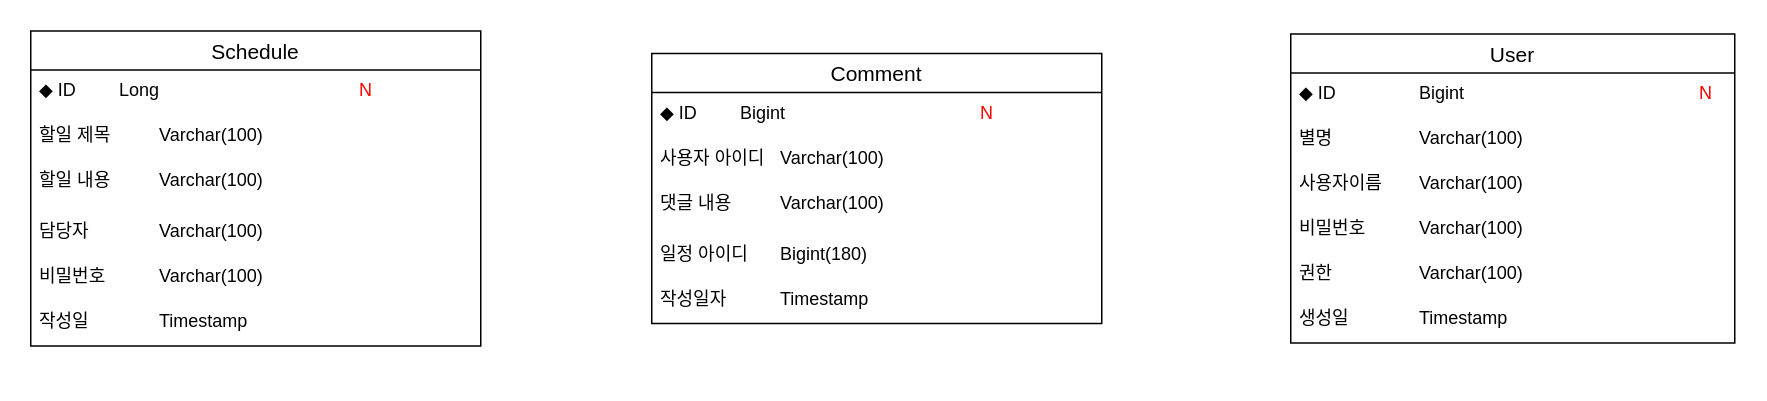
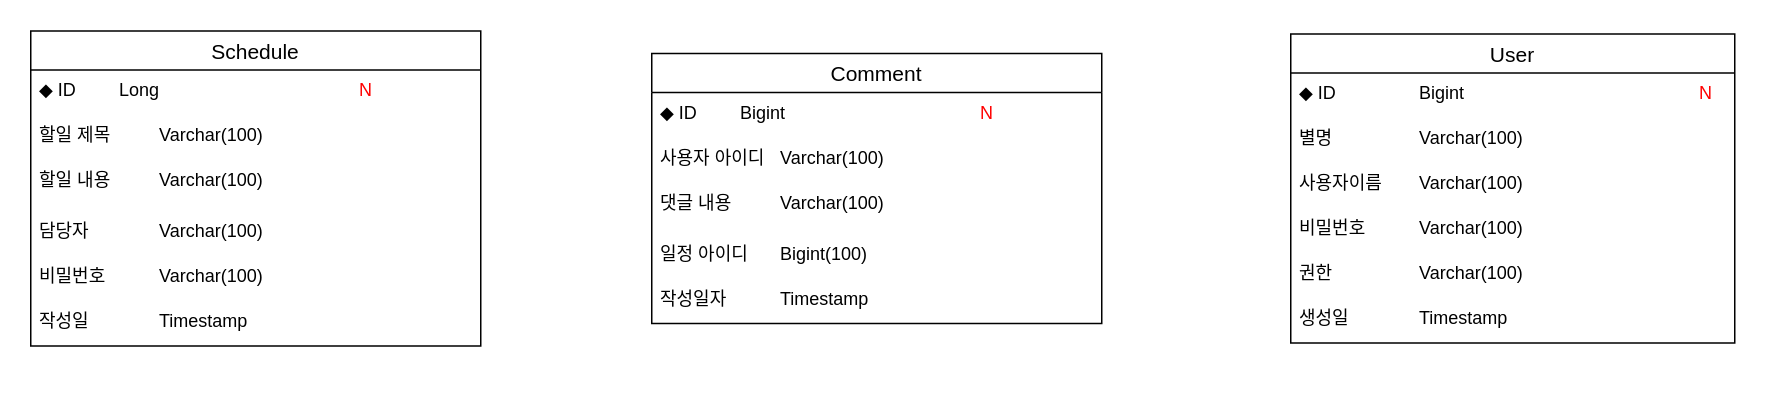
  <mxCell id="0" />
  <mxCell id="1" parent="0" />
  <mxCell id="2" value="" style="group" vertex="1" connectable="0" parent="1"><mxGeometry x="20" y="20" width="300" height="210" as="geometry" /></mxCell>
  <mxCell id="3" value="Schedule" style="swimlane;fontStyle=0;childLayout=stackLayout;horizontal=1;startSize=26;horizontalStack=0;resizeParent=1;resizeParentMax=0;resizeLast=0;collapsible=1;marginBottom=0;align=center;fontSize=14;" parent="2" vertex="1"><mxGeometry width="300" height="210" as="geometry"><mxRectangle x="330" y="420" width="100" height="30" as="alternateBounds" /></mxGeometry></mxCell>
  <mxCell id="4" value="◆ ID&lt;span style=&quot;white-space: pre;&quot;&gt;&#09;&lt;/span&gt;&lt;span style=&quot;white-space: pre;&quot;&gt;&#09;&lt;/span&gt;Long&lt;span style=&quot;white-space: pre;&quot;&gt;&#09;&lt;/span&gt;&lt;span style=&quot;white-space: pre;&quot;&gt;&#09;&lt;/span&gt;&lt;span style=&quot;white-space: pre;&quot;&gt;&#09;&lt;/span&gt;&lt;span style=&quot;white-space: pre;&quot;&gt;&#09;&lt;/span&gt;&lt;span style=&quot;white-space: pre;&quot;&gt;&#09;&lt;/span&gt;&lt;font color=&quot;#ff0000&quot;&gt;N&lt;/font&gt;" style="text;strokeColor=none;fillColor=none;spacingLeft=4;spacingRight=4;overflow=hidden;rotatable=0;points=[[0,0.5],[1,0.5]];portConstraint=eastwest;fontSize=12;whiteSpace=wrap;html=1;" parent="3" vertex="1"><mxGeometry y="26" width="300" height="30" as="geometry" /></mxCell>
  <mxCell id="5" value="할일 제목&lt;span style=&quot;white-space: pre;&quot;&gt;&#09;&lt;/span&gt;&lt;span style=&quot;white-space: pre;&quot;&gt;&#09;&lt;/span&gt;Varchar(100)" style="text;strokeColor=none;fillColor=none;spacingLeft=4;spacingRight=4;overflow=hidden;rotatable=0;points=[[0,0.5],[1,0.5]];portConstraint=eastwest;fontSize=12;whiteSpace=wrap;html=1;" parent="3" vertex="1"><mxGeometry y="56" width="300" height="30" as="geometry" /></mxCell>
  <mxCell id="6" value="할일 내용&lt;span style=&quot;white-space: pre;&quot;&gt;&#09;&lt;/span&gt;&lt;span style=&quot;white-space: pre;&quot;&gt;&#09;&lt;/span&gt;Varchar(100)" style="text;strokeColor=none;fillColor=none;spacingLeft=4;spacingRight=4;overflow=hidden;rotatable=0;points=[[0,0.5],[1,0.5]];portConstraint=eastwest;fontSize=12;whiteSpace=wrap;html=1;" parent="3" vertex="1"><mxGeometry y="86" width="300" height="34" as="geometry" /></mxCell>
  <mxCell id="7" value="담당자&lt;span style=&quot;white-space: pre;&quot;&gt;&#09;&lt;/span&gt;&lt;span style=&quot;white-space: pre;&quot;&gt;&#09;&lt;/span&gt;Varchar(100)" style="text;strokeColor=none;fillColor=none;spacingLeft=4;spacingRight=4;overflow=hidden;rotatable=0;points=[[0,0.5],[1,0.5]];portConstraint=eastwest;fontSize=12;whiteSpace=wrap;html=1;" parent="3" vertex="1"><mxGeometry y="120" width="300" height="30" as="geometry" /></mxCell>
  <mxCell id="8" value="비밀번호&amp;nbsp;&lt;span style=&quot;white-space: pre;&quot;&gt;&#09;&lt;/span&gt;&lt;span style=&quot;white-space: pre;&quot;&gt;&#09;&lt;/span&gt;Varchar(100)" style="text;strokeColor=none;fillColor=none;spacingLeft=4;spacingRight=4;overflow=hidden;rotatable=0;points=[[0,0.5],[1,0.5]];portConstraint=eastwest;fontSize=12;whiteSpace=wrap;html=1;" parent="3" vertex="1"><mxGeometry y="150" width="300" height="30" as="geometry" /></mxCell>
  <mxCell id="9" value="작성일&amp;nbsp;&lt;span style=&quot;white-space: pre;&quot;&gt;&#09;&lt;/span&gt;&lt;span style=&quot;white-space: pre;&quot;&gt;&#09;&lt;/span&gt;Timestamp" style="text;strokeColor=none;fillColor=none;spacingLeft=4;spacingRight=4;overflow=hidden;rotatable=0;points=[[0,0.5],[1,0.5]];portConstraint=eastwest;fontSize=12;whiteSpace=wrap;html=1;" parent="3" vertex="1"><mxGeometry y="180" width="300" height="30" as="geometry" /></mxCell>
  <mxCell id="10" value="" style="group" vertex="1" connectable="0" parent="1"><mxGeometry x="434" y="35" width="300" height="210" as="geometry" /></mxCell>
  <mxCell id="11" value="Comment" style="swimlane;fontStyle=0;childLayout=stackLayout;horizontal=1;startSize=26;horizontalStack=0;resizeParent=1;resizeParentMax=0;resizeLast=0;collapsible=1;marginBottom=0;align=center;fontSize=14;" vertex="1" parent="10"><mxGeometry width="300" height="180" as="geometry"><mxRectangle x="330" y="420" width="100" height="30" as="alternateBounds" /></mxGeometry></mxCell>
  <mxCell id="12" value="◆ ID&lt;span style=&quot;white-space: pre;&quot;&gt;&#09;&lt;/span&gt;&lt;span style=&quot;white-space: pre;&quot;&gt;&#09;&lt;/span&gt;Bigint&lt;span style=&quot;white-space: pre;&quot;&gt;&#09;&lt;/span&gt;&lt;span style=&quot;white-space: pre;&quot;&gt;&#09;&lt;/span&gt;&lt;span style=&quot;white-space: pre;&quot;&gt;&#09;&lt;/span&gt;&lt;span style=&quot;white-space: pre;&quot;&gt;&#09;&lt;/span&gt;&lt;span style=&quot;white-space: pre;&quot;&gt;&#09;&lt;/span&gt;&lt;font color=&quot;#ff0000&quot;&gt;N&lt;/font&gt;" style="text;strokeColor=none;fillColor=none;spacingLeft=4;spacingRight=4;overflow=hidden;rotatable=0;points=[[0,0.5],[1,0.5]];portConstraint=eastwest;fontSize=12;whiteSpace=wrap;html=1;" vertex="1" parent="11"><mxGeometry y="26" width="300" height="30" as="geometry" /></mxCell>
  <mxCell id="13" value="사용자 아이디&lt;span style=&quot;white-space: pre;&quot;&gt;&#09;&lt;/span&gt;Varchar(100)" style="text;strokeColor=none;fillColor=none;spacingLeft=4;spacingRight=4;overflow=hidden;rotatable=0;points=[[0,0.5],[1,0.5]];portConstraint=eastwest;fontSize=12;whiteSpace=wrap;html=1;" vertex="1" parent="11"><mxGeometry y="56" width="300" height="30" as="geometry" /></mxCell>
  <mxCell id="14" value="댓글 내용&lt;span style=&quot;white-space: pre;&quot;&gt;&#09;&lt;/span&gt;&lt;span style=&quot;white-space: pre;&quot;&gt;&#09;&lt;/span&gt;Varchar(100)" style="text;strokeColor=none;fillColor=none;spacingLeft=4;spacingRight=4;overflow=hidden;rotatable=0;points=[[0,0.5],[1,0.5]];portConstraint=eastwest;fontSize=12;whiteSpace=wrap;html=1;" vertex="1" parent="11"><mxGeometry y="86" width="300" height="34" as="geometry" /></mxCell>
- <mxCell id="15" value="일정 아이디 &lt;span style=&quot;white-space: pre;&quot;&gt;&#09;&lt;/span&gt;Bigint(180)" style="text;strokeColor=none;fillColor=none;spacingLeft=4;spacingRight=4;overflow=hidden;rotatable=0;points=[[0,0.5],[1,0.5]];portConstraint=eastwest;fontSize=12;whiteSpace=wrap;html=1;" vertex="1" parent="11"><mxGeometry y="120" width="300" height="30" as="geometry" /></mxCell>
+ <mxCell id="15" value="일정 아이디 &lt;span style=&quot;white-space: pre;&quot;&gt;&#09;&lt;/span&gt;Bigint(100)" style="text;strokeColor=none;fillColor=none;spacingLeft=4;spacingRight=4;overflow=hidden;rotatable=0;points=[[0,0.5],[1,0.5]];portConstraint=eastwest;fontSize=12;whiteSpace=wrap;html=1;" vertex="1" parent="11"><mxGeometry y="120" width="300" height="30" as="geometry" /></mxCell>
  <mxCell id="16" value="작성일자&amp;nbsp;&lt;span style=&quot;white-space: pre;&quot;&gt;&#09;&lt;/span&gt;&lt;span style=&quot;white-space: pre;&quot;&gt;&#09;&lt;/span&gt;Timestamp" style="text;strokeColor=none;fillColor=none;spacingLeft=4;spacingRight=4;overflow=hidden;rotatable=0;points=[[0,0.5],[1,0.5]];portConstraint=eastwest;fontSize=12;whiteSpace=wrap;html=1;" vertex="1" parent="11"><mxGeometry y="150" width="300" height="30" as="geometry" /></mxCell>
  <mxCell id="17" value="User" style="swimlane;fontStyle=0;childLayout=stackLayout;horizontal=1;startSize=26;horizontalStack=0;resizeParent=1;resizeParentMax=0;resizeLast=0;collapsible=1;marginBottom=0;align=center;fontSize=14;" vertex="1" parent="1"><mxGeometry x="860" y="22" width="296" height="206" as="geometry" /></mxCell>
  <mxCell id="18" value="◆ ID&amp;nbsp;&lt;span style=&quot;white-space: pre;&quot;&gt;&#09;&lt;span style=&quot;white-space: pre;&quot;&gt;&#09;&lt;/span&gt;&lt;/span&gt;Bigint&amp;nbsp;&lt;span style=&quot;white-space: pre;&quot;&gt;&#09;&lt;/span&gt;&lt;span style=&quot;white-space: pre;&quot;&gt;&#09;&lt;span style=&quot;white-space: pre;&quot;&gt;&#09;&lt;/span&gt;&lt;span style=&quot;white-space: pre;&quot;&gt;&#09;&lt;/span&gt;&lt;span style=&quot;white-space: pre;&quot;&gt;&#09;&lt;/span&gt;&lt;span style=&quot;white-space: pre;&quot;&gt;&#09;&lt;/span&gt;&lt;/span&gt;&lt;font color=&quot;#ff0000&quot;&gt;N&lt;/font&gt;" style="text;strokeColor=none;fillColor=none;spacingLeft=4;spacingRight=4;overflow=hidden;rotatable=0;points=[[0,0.5],[1,0.5]];portConstraint=eastwest;fontSize=12;whiteSpace=wrap;html=1;" vertex="1" parent="17"><mxGeometry y="26" width="296" height="30" as="geometry" /></mxCell>
  <mxCell id="19" value="별명&lt;span style=&quot;white-space: pre;&quot;&gt;&#09;&lt;/span&gt;&lt;span style=&quot;white-space: pre;&quot;&gt;&#09;&lt;span style=&quot;white-space: pre;&quot;&gt;&#09;&lt;/span&gt;&lt;/span&gt;Varchar(100)" style="text;strokeColor=none;fillColor=none;spacingLeft=4;spacingRight=4;overflow=hidden;rotatable=0;points=[[0,0.5],[1,0.5]];portConstraint=eastwest;fontSize=12;whiteSpace=wrap;html=1;" vertex="1" parent="17"><mxGeometry y="56" width="296" height="30" as="geometry" /></mxCell>
  <mxCell id="20" value="사용자이름&lt;span style=&quot;white-space: pre;&quot;&gt;&#09;&lt;/span&gt;Varchar(100)" style="text;strokeColor=none;fillColor=none;spacingLeft=4;spacingRight=4;overflow=hidden;rotatable=0;points=[[0,0.5],[1,0.5]];portConstraint=eastwest;fontSize=12;whiteSpace=wrap;html=1;" vertex="1" parent="17"><mxGeometry y="86" width="296" height="30" as="geometry" /></mxCell>
  <mxCell id="21" value="비밀번호&lt;span style=&quot;white-space: pre;&quot;&gt;&#09;&lt;span style=&quot;white-space: pre;&quot;&gt;&#09;&lt;/span&gt;&lt;/span&gt;Varchar(100)" style="text;strokeColor=none;fillColor=none;spacingLeft=4;spacingRight=4;overflow=hidden;rotatable=0;points=[[0,0.5],[1,0.5]];portConstraint=eastwest;fontSize=12;whiteSpace=wrap;html=1;" vertex="1" parent="17"><mxGeometry y="116" width="296" height="30" as="geometry" /></mxCell>
  <mxCell id="22" value="권한&lt;span style=&quot;white-space: pre;&quot;&gt;&#09;&lt;span style=&quot;white-space: pre;&quot;&gt;&#09;&lt;span style=&quot;white-space: pre;&quot;&gt;&#09;&lt;/span&gt;&lt;/span&gt;&lt;/span&gt;Varchar(100)" style="text;strokeColor=none;fillColor=none;spacingLeft=4;spacingRight=4;overflow=hidden;rotatable=0;points=[[0,0.5],[1,0.5]];portConstraint=eastwest;fontSize=12;whiteSpace=wrap;html=1;" vertex="1" parent="17"><mxGeometry y="146" width="296" height="30" as="geometry" /></mxCell>
  <mxCell id="23" value="생성일&lt;span style=&quot;white-space: pre;&quot;&gt;&#09;&lt;/span&gt;&lt;span style=&quot;white-space: pre;&quot;&gt;&#09;&lt;/span&gt;Timestamp" style="text;strokeColor=none;fillColor=none;spacingLeft=4;spacingRight=4;overflow=hidden;rotatable=0;points=[[0,0.5],[1,0.5]];portConstraint=eastwest;fontSize=12;whiteSpace=wrap;html=1;" vertex="1" parent="17"><mxGeometry y="176" width="296" height="30" as="geometry" /></mxCell>
